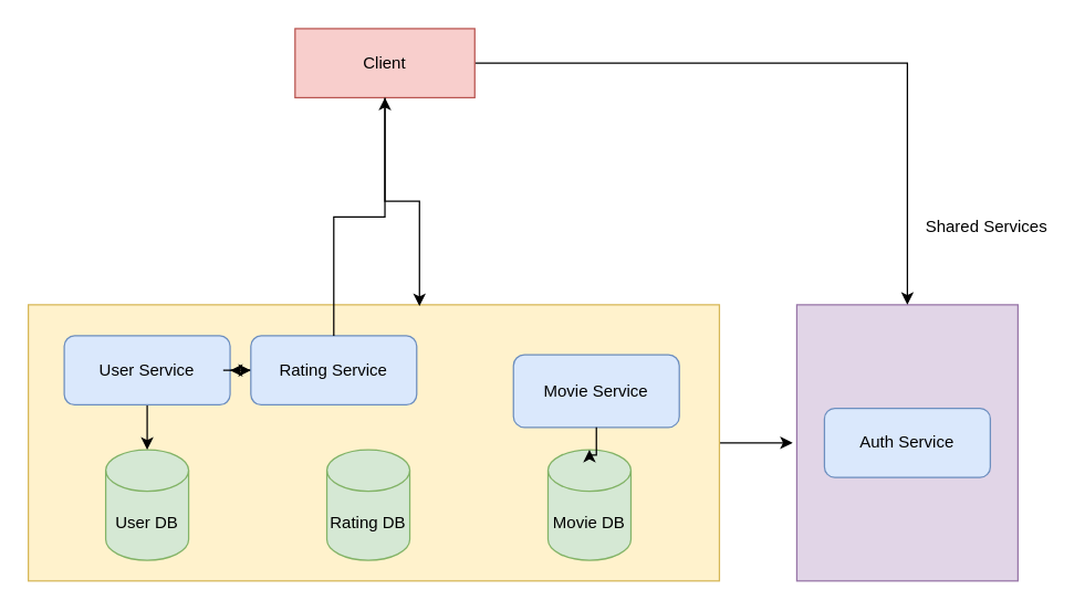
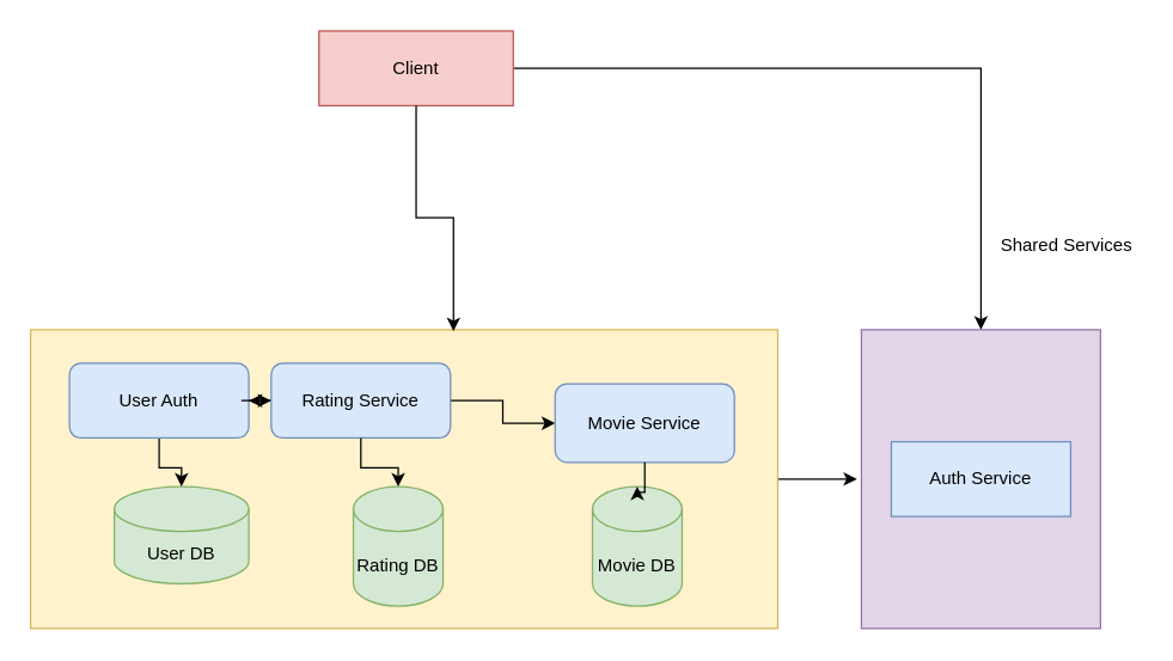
  <mxCell id="0" />
  <mxCell id="1" parent="0" />
  <mxCell id="2" value="" style="rounded=0;whiteSpace=wrap;html=1;fillColor=#e1d5e7;strokeColor=#9673a6;" vertex="1" parent="1"><mxGeometry x="576" y="220" width="160" height="200" as="geometry" /></mxCell>
  <mxCell id="3" style="edgeStyle=orthogonalEdgeStyle;rounded=0;orthogonalLoop=1;jettySize=auto;html=1;" edge="1" parent="1" source="4"><mxGeometry relative="1" as="geometry"><mxPoint x="573" y="320" as="targetPoint" /></mxGeometry></mxCell>
  <mxCell id="4" value="" style="rounded=0;whiteSpace=wrap;html=1;fillColor=#fff2cc;strokeColor=#d6b656;" vertex="1" parent="1"><mxGeometry x="20" y="220" width="500" height="200" as="geometry" /></mxCell>
- <mxCell id="5" value="User DB" style="shape=cylinder3;whiteSpace=wrap;html=1;boundedLbl=1;backgroundOutline=1;size=15;fillColor=#d5e8d4;strokeColor=#82b366;" vertex="1" parent="1"><mxGeometry x="76" y="325" width="60" height="80" as="geometry" /></mxCell>
- <mxCell id="6" value="Auth Service" style="rounded=1;whiteSpace=wrap;html=1;fillColor=#dae8fc;strokeColor=#6c8ebf;" vertex="1" parent="1"><mxGeometry x="596" y="295" width="120" height="50" as="geometry" /></mxCell>
+ <mxCell id="5" value="User DB" style="shape=cylinder3;whiteSpace=wrap;html=1;boundedLbl=1;backgroundOutline=1;size=15;fillColor=#d5e8d4;strokeColor=#82b366;" vertex="1" parent="1"><mxGeometry x="76" y="325" width="90" height="65" as="geometry" /></mxCell>
+ <mxCell id="6" value="Auth Service" style="whiteSpace=wrap;html=1;fillColor=#dae8fc;strokeColor=#6c8ebf;rounded=0;" vertex="1" parent="1"><mxGeometry x="596" y="295" width="120" height="50" as="geometry" /></mxCell>
  <mxCell id="7" value="Movie DB" style="shape=cylinder3;whiteSpace=wrap;html=1;boundedLbl=1;backgroundOutline=1;size=15;fillColor=#d5e8d4;strokeColor=#82b366;" vertex="1" parent="1"><mxGeometry x="396" y="325" width="60" height="80" as="geometry" /></mxCell>
  <mxCell id="8" value="Rating DB" style="shape=cylinder3;whiteSpace=wrap;html=1;boundedLbl=1;backgroundOutline=1;size=15;fillColor=#d5e8d4;strokeColor=#82b366;" vertex="1" parent="1"><mxGeometry x="236" y="325" width="60" height="80" as="geometry" /></mxCell>
  <mxCell id="9" style="edgeStyle=orthogonalEdgeStyle;rounded=0;orthogonalLoop=1;jettySize=auto;html=1;entryX=0.5;entryY=0;entryDx=0;entryDy=0;" edge="1" parent="1" source="10" target="2"><mxGeometry relative="1" as="geometry" /></mxCell>
  <mxCell id="10" value="Client" style="rounded=0;whiteSpace=wrap;html=1;fillColor=#f8cecc;strokeColor=#b85450;" vertex="1" parent="1"><mxGeometry x="213" y="20" width="130" height="50" as="geometry" /></mxCell>
  <mxCell id="11" style="edgeStyle=orthogonalEdgeStyle;rounded=0;orthogonalLoop=1;jettySize=auto;html=1;" edge="1" parent="1" source="13" target="5"><mxGeometry relative="1" as="geometry" /></mxCell>
  <mxCell id="12" style="edgeStyle=orthogonalEdgeStyle;rounded=0;orthogonalLoop=1;jettySize=auto;html=1;entryX=0;entryY=0.5;entryDx=0;entryDy=0;" edge="1" parent="1" source="13" target="16"><mxGeometry relative="1" as="geometry" /></mxCell>
- <mxCell id="13" value="User Service" style="rounded=1;whiteSpace=wrap;html=1;fillColor=#dae8fc;strokeColor=#6c8ebf;" vertex="1" parent="1"><mxGeometry x="46" y="242.5" width="120" height="50" as="geometry" /></mxCell>
+ <mxCell id="13" value="User Auth" style="rounded=1;whiteSpace=wrap;html=1;fillColor=#dae8fc;strokeColor=#6c8ebf;" vertex="1" parent="1"><mxGeometry x="46" y="242.5" width="120" height="50" as="geometry" /></mxCell>
  <mxCell id="14" style="edgeStyle=orthogonalEdgeStyle;rounded=0;orthogonalLoop=1;jettySize=auto;html=1;entryX=1;entryY=0.5;entryDx=0;entryDy=0;" edge="1" parent="1" source="16" target="13"><mxGeometry relative="1" as="geometry" /></mxCell>
+ <mxCell id="15" style="edgeStyle=orthogonalEdgeStyle;rounded=0;orthogonalLoop=1;jettySize=auto;html=1;" edge="1" parent="1" source="16" target="18"><mxGeometry relative="1" as="geometry" /></mxCell>
  <mxCell id="16" value="Rating Service" style="rounded=1;whiteSpace=wrap;html=1;fillColor=#dae8fc;strokeColor=#6c8ebf;" vertex="1" parent="1"><mxGeometry x="181" y="242.5" width="120" height="50" as="geometry" /></mxCell>
- <mxCell id="17" style="edgeStyle=orthogonalEdgeStyle;rounded=0;orthogonalLoop=1;jettySize=auto;html=1;" edge="1" parent="1" source="16" target="10"><mxGeometry relative="1" as="geometry" /></mxCell>
+ <mxCell id="17" style="edgeStyle=orthogonalEdgeStyle;rounded=0;orthogonalLoop=1;jettySize=auto;html=1;entryX=0.5;entryY=0;entryDx=0;entryDy=0;entryPerimeter=0;" edge="1" parent="1" source="16" target="8"><mxGeometry relative="1" as="geometry" /></mxCell>
  <mxCell id="18" value="Movie Service" style="rounded=1;whiteSpace=wrap;html=1;fillColor=#dae8fc;strokeColor=#6c8ebf;" vertex="1" parent="1"><mxGeometry x="371" y="256.25" width="120" height="52.5" as="geometry" /></mxCell>
  <mxCell id="19" style="edgeStyle=orthogonalEdgeStyle;rounded=0;orthogonalLoop=1;jettySize=auto;html=1;entryX=0.5;entryY=0;entryDx=0;entryDy=0;entryPerimeter=0;" edge="1" parent="1" source="18" target="7"><mxGeometry relative="1" as="geometry" /></mxCell>
  <mxCell id="20" value="&lt;span style=&quot;font-weight: normal;&quot;&gt;&lt;font style=&quot;font-size: 12px;&quot;&gt;Shared Services&lt;/font&gt;&lt;/span&gt;" style="text;strokeColor=none;fillColor=none;html=1;fontSize=24;fontStyle=1;verticalAlign=middle;align=center;" vertex="1" parent="1"><mxGeometry x="663" y="140" width="100" height="40" as="geometry" /></mxCell>
  <mxCell id="21" style="edgeStyle=orthogonalEdgeStyle;rounded=0;orthogonalLoop=1;jettySize=auto;html=1;entryX=0.566;entryY=0.005;entryDx=0;entryDy=0;entryPerimeter=0;" edge="1" parent="1" source="10" target="4"><mxGeometry relative="1" as="geometry" /></mxCell>
